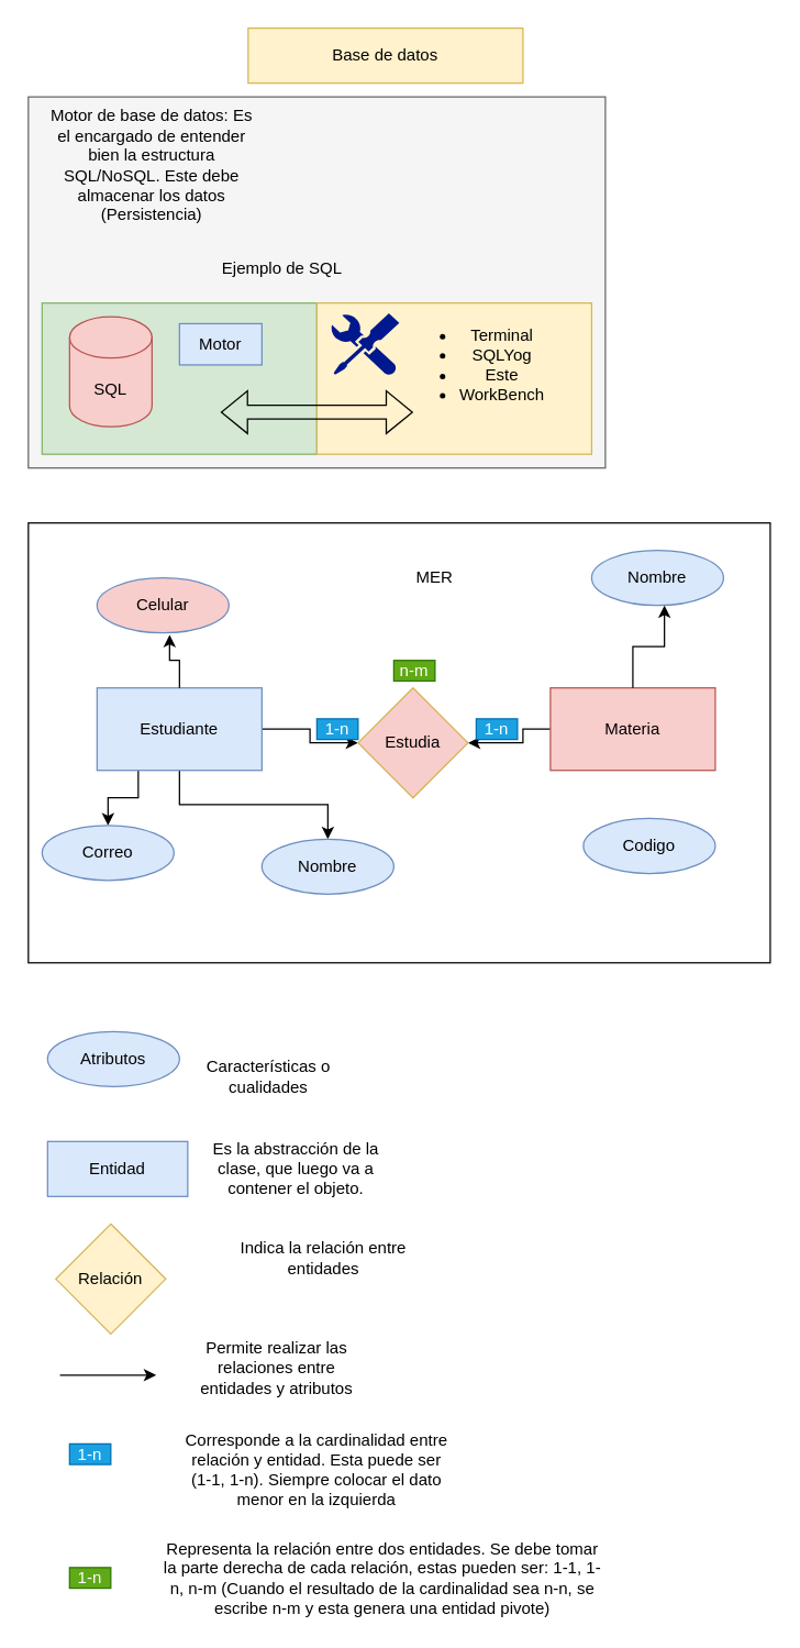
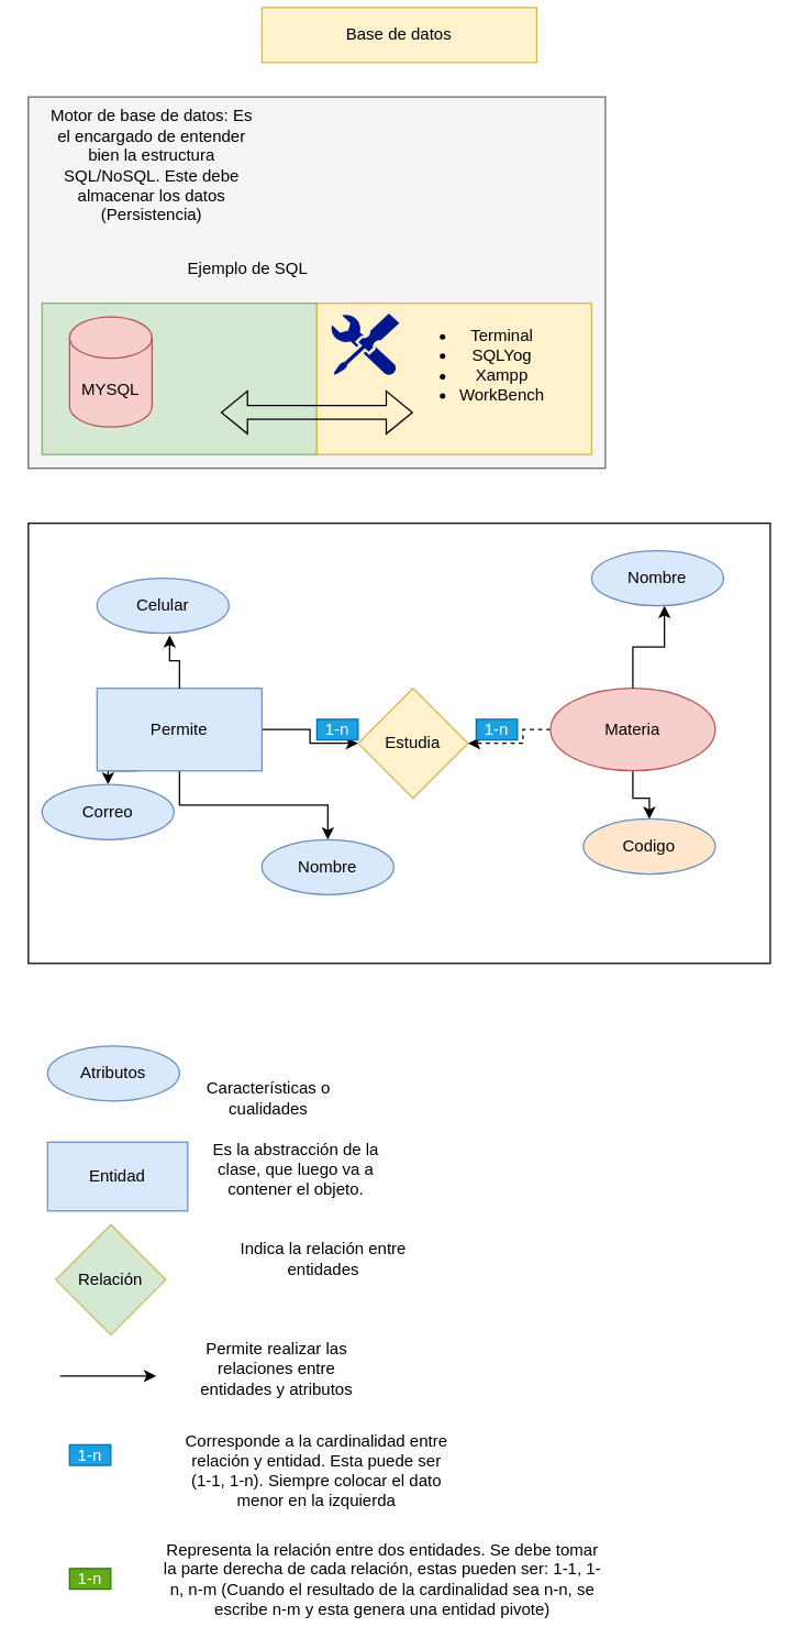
  <mxCell id="0" />
  <mxCell id="1" parent="0" />
  <mxCell id="2" value="" style="rounded=0;whiteSpace=wrap;html=1;align=left;" vertex="1" parent="1"><mxGeometry x="20" y="380" width="540" height="320" as="geometry" /></mxCell>
  <mxCell id="3" value="" style="rounded=0;whiteSpace=wrap;html=1;fillColor=#f5f5f5;fontColor=#333333;strokeColor=#666666;" parent="1" vertex="1"><mxGeometry x="20" y="70" width="420" height="270" as="geometry" /></mxCell>
  <mxCell id="4" value="" style="rounded=0;whiteSpace=wrap;html=1;fillColor=#d5e8d4;strokeColor=#82b366;" parent="1" vertex="1"><mxGeometry x="30" y="220" width="200" height="110" as="geometry" /></mxCell>
- <mxCell id="5" value="Base de datos" style="text;html=1;align=center;verticalAlign=middle;whiteSpace=wrap;rounded=0;fillColor=#fff2cc;strokeColor=#d6b656;" parent="1" vertex="1"><mxGeometry x="180" y="20" width="200" height="40" as="geometry" /></mxCell>
- <mxCell id="6" value="SQL" style="shape=cylinder3;whiteSpace=wrap;html=1;boundedLbl=1;backgroundOutline=1;size=15;fillColor=#f8cecc;strokeColor=#b85450;" parent="1" vertex="1"><mxGeometry x="50" y="230" width="60" height="80" as="geometry" /></mxCell>
+ <mxCell id="5" value="Base de datos" style="text;html=1;align=center;verticalAlign=middle;whiteSpace=wrap;rounded=0;fillColor=#fff2cc;strokeColor=#d6b656;" parent="1" vertex="1"><mxGeometry x="190" y="5" width="200" height="40" as="geometry" /></mxCell>
+ <mxCell id="6" value="MYSQL" style="shape=cylinder3;whiteSpace=wrap;html=1;boundedLbl=1;backgroundOutline=1;size=15;fillColor=#f8cecc;strokeColor=#b85450;" parent="1" vertex="1"><mxGeometry x="50" y="230" width="60" height="80" as="geometry" /></mxCell>
  <mxCell id="7" value="Motor de base de datos: Es el encargado de entender bien la estructura SQL/NoSQL. Este debe almacenar los datos (Persistencia)" style="text;html=1;align=center;verticalAlign=middle;whiteSpace=wrap;rounded=0;" parent="1" vertex="1"><mxGeometry x="30" y="90" width="160" height="60" as="geometry" /></mxCell>
- <mxCell id="8" value="Motor" style="text;html=1;align=center;verticalAlign=middle;whiteSpace=wrap;rounded=0;fillColor=#dae8fc;strokeColor=#6c8ebf;" parent="1" vertex="1"><mxGeometry x="130" y="235" width="60" height="30" as="geometry" /></mxCell>
- <mxCell id="9" value="Ejemplo de SQL" style="text;html=1;align=center;verticalAlign=middle;whiteSpace=wrap;rounded=0;" parent="1" vertex="1"><mxGeometry x="160" y="180" width="90" height="30" as="geometry" /></mxCell>
+ <mxCell id="9" value="Ejemplo de SQL" style="text;html=1;align=center;verticalAlign=middle;whiteSpace=wrap;rounded=0;" parent="1" vertex="1"><mxGeometry x="135" y="180" width="90" height="30" as="geometry" /></mxCell>
  <mxCell id="10" value="" style="rounded=0;whiteSpace=wrap;html=1;fillColor=#fff2cc;strokeColor=#d6b656;" parent="1" vertex="1"><mxGeometry x="230" y="220" width="200" height="110" as="geometry" /></mxCell>
  <mxCell id="11" value="" style="sketch=0;aspect=fixed;pointerEvents=1;shadow=0;dashed=0;html=1;strokeColor=none;labelPosition=center;verticalLabelPosition=bottom;verticalAlign=top;align=center;fillColor=#00188D;shape=mxgraph.mscae.enterprise.tool;" parent="1" vertex="1"><mxGeometry x="240" y="227.5" width="50" height="45" as="geometry" /></mxCell>
- <mxCell id="12" value="&lt;ul&gt;&lt;li&gt;Terminal&lt;/li&gt;&lt;li&gt;SQLYog&lt;/li&gt;&lt;li&gt;Este&lt;/li&gt;&lt;li&gt;WorkBench&lt;/li&gt;&lt;/ul&gt;" style="text;html=1;align=center;verticalAlign=middle;whiteSpace=wrap;rounded=0;" parent="1" vertex="1"><mxGeometry x="290" y="230" width="110" height="70" as="geometry" /></mxCell>
+ <mxCell id="12" value="&lt;ul&gt;&lt;li&gt;Terminal&lt;/li&gt;&lt;li&gt;SQLYog&lt;/li&gt;&lt;li&gt;Xampp&lt;/li&gt;&lt;li&gt;WorkBench&lt;/li&gt;&lt;/ul&gt;" style="text;html=1;align=center;verticalAlign=middle;whiteSpace=wrap;rounded=0;" parent="1" vertex="1"><mxGeometry x="290" y="230" width="110" height="70" as="geometry" /></mxCell>
  <mxCell id="13" value="" style="shape=flexArrow;endArrow=classic;startArrow=classic;html=1;rounded=0;" parent="1" edge="1"><mxGeometry width="100" height="100" relative="1" as="geometry"><mxPoint x="160" y="299.43" as="sourcePoint" /><mxPoint x="300" y="299.43" as="targetPoint" /></mxGeometry></mxCell>
  <mxCell id="14" value="" style="edgeStyle=orthogonalEdgeStyle;rounded=0;orthogonalLoop=1;jettySize=auto;html=1;" parent="1" source="17" target="21" edge="1"><mxGeometry relative="1" as="geometry" /></mxCell>
  <mxCell id="15" style="edgeStyle=orthogonalEdgeStyle;rounded=0;orthogonalLoop=1;jettySize=auto;html=1;exitX=0.25;exitY=1;exitDx=0;exitDy=0;entryX=0.5;entryY=0;entryDx=0;entryDy=0;" parent="1" source="17" target="22" edge="1"><mxGeometry relative="1" as="geometry" /></mxCell>
  <mxCell id="16" style="edgeStyle=orthogonalEdgeStyle;rounded=0;orthogonalLoop=1;jettySize=auto;html=1;exitX=1;exitY=0.5;exitDx=0;exitDy=0;entryX=0;entryY=0.5;entryDx=0;entryDy=0;flowAnimation=0;" parent="1" source="17" target="27" edge="1"><mxGeometry relative="1" as="geometry" /></mxCell>
- <mxCell id="17" value="Estudiante" style="rounded=0;whiteSpace=wrap;html=1;fillColor=#dae8fc;strokeColor=#6c8ebf;" parent="1" vertex="1"><mxGeometry x="70" y="500" width="120" height="60" as="geometry" /></mxCell>
- <mxCell id="18" style="edgeStyle=orthogonalEdgeStyle;rounded=0;orthogonalLoop=1;jettySize=auto;html=1;entryX=1;entryY=0.5;entryDx=0;entryDy=0;flowAnimation=0;" parent="1" source="20" target="27" edge="1"><mxGeometry relative="1" as="geometry"><Array as="points"><mxPoint x="380" y="530" /><mxPoint x="380" y="540" /></Array></mxGeometry></mxCell>
- <mxCell id="20" value="Materia" style="rounded=0;whiteSpace=wrap;html=1;fillColor=#f8cecc;strokeColor=#b85450;" parent="1" vertex="1"><mxGeometry x="400" y="500" width="120" height="60" as="geometry" /></mxCell>
+ <mxCell id="17" value="Permite" style="rounded=0;whiteSpace=wrap;html=1;fillColor=#dae8fc;strokeColor=#6c8ebf;" parent="1" vertex="1"><mxGeometry x="70" y="500" width="120" height="60" as="geometry" /></mxCell>
+ <mxCell id="18" style="edgeStyle=orthogonalEdgeStyle;rounded=0;orthogonalLoop=1;jettySize=auto;html=1;entryX=1;entryY=0.5;entryDx=0;entryDy=0;flowAnimation=0;dashed=1;" parent="1" source="20" target="27" edge="1"><mxGeometry relative="1" as="geometry"><Array as="points"><mxPoint x="380" y="530" /><mxPoint x="380" y="540" /></Array></mxGeometry></mxCell>
+ <mxCell id="19" style="edgeStyle=orthogonalEdgeStyle;rounded=0;orthogonalLoop=1;jettySize=auto;html=1;" edge="1" parent="1" source="20" target="44"><mxGeometry relative="1" as="geometry" /></mxCell>
+ <mxCell id="20" value="Materia" style="ellipse;whiteSpace=wrap;html=1;fillColor=#f8cecc;strokeColor=#b85450;" parent="1" vertex="1"><mxGeometry x="400" y="500" width="120" height="60" as="geometry" /></mxCell>
  <mxCell id="21" value="Nombre" style="ellipse;whiteSpace=wrap;html=1;fillColor=#dae8fc;strokeColor=#6c8ebf;rounded=0;" parent="1" vertex="1"><mxGeometry x="190" y="610" width="96" height="40" as="geometry" /></mxCell>
- <mxCell id="22" value="Correo" style="ellipse;whiteSpace=wrap;html=1;fillColor=#dae8fc;strokeColor=#6c8ebf;rounded=0;" parent="1" vertex="1"><mxGeometry x="30" y="600" width="96" height="40" as="geometry" /></mxCell>
- <mxCell id="23" value="Celular" style="ellipse;whiteSpace=wrap;html=1;fillColor=#f8cecc;strokeColor=#6c8ebf;rounded=0;" parent="1" vertex="1"><mxGeometry x="70" y="420" width="96" height="40" as="geometry" /></mxCell>
+ <mxCell id="22" value="Correo" style="ellipse;whiteSpace=wrap;html=1;fillColor=#dae8fc;strokeColor=#6c8ebf;rounded=0;" parent="1" vertex="1"><mxGeometry x="30" y="570" width="96" height="40" as="geometry" /></mxCell>
+ <mxCell id="23" value="Celular" style="ellipse;whiteSpace=wrap;html=1;fillColor=#dae8fc;strokeColor=#6c8ebf;rounded=0;" parent="1" vertex="1"><mxGeometry x="70" y="420" width="96" height="40" as="geometry" /></mxCell>
  <mxCell id="24" style="edgeStyle=orthogonalEdgeStyle;rounded=0;orthogonalLoop=1;jettySize=auto;html=1;entryX=0.55;entryY=1.034;entryDx=0;entryDy=0;entryPerimeter=0;" parent="1" source="17" target="23" edge="1"><mxGeometry relative="1" as="geometry" /></mxCell>
  <mxCell id="25" value="Nombre" style="ellipse;whiteSpace=wrap;html=1;fillColor=#dae8fc;strokeColor=#6c8ebf;rounded=0;" parent="1" vertex="1"><mxGeometry x="430" y="400" width="96" height="40" as="geometry" /></mxCell>
  <mxCell id="26" style="edgeStyle=orthogonalEdgeStyle;rounded=0;orthogonalLoop=1;jettySize=auto;html=1;entryX=0.552;entryY=1;entryDx=0;entryDy=0;entryPerimeter=0;" parent="1" source="20" target="25" edge="1"><mxGeometry relative="1" as="geometry" /></mxCell>
- <mxCell id="27" value="Estudia" style="rhombus;whiteSpace=wrap;html=1;fillColor=#f8cecc;strokeColor=#d6b656;" parent="1" vertex="1"><mxGeometry x="260" y="500" width="80" height="80" as="geometry" /></mxCell>
- <mxCell id="28" value="MER" style="text;html=1;align=center;verticalAlign=middle;whiteSpace=wrap;rounded=0;" vertex="1" parent="1"><mxGeometry x="286" y="405" width="60" height="30" as="geometry" /></mxCell>
- <mxCell id="29" value="Atributos" style="ellipse;whiteSpace=wrap;html=1;fillColor=#dae8fc;strokeColor=#6c8ebf;rounded=0;" vertex="1" parent="1"><mxGeometry x="34" y="750" width="96" height="40" as="geometry" /></mxCell>
- <mxCell id="30" value="Características o cualidades" style="text;html=1;align=center;verticalAlign=middle;whiteSpace=wrap;rounded=0;" vertex="1" parent="1"><mxGeometry x="140" y="765" width="110" height="35" as="geometry" /></mxCell>
- <mxCell id="31" value="Entidad" style="rounded=0;whiteSpace=wrap;html=1;fillColor=#dae8fc;strokeColor=#6c8ebf;" vertex="1" parent="1"><mxGeometry x="34" y="830" width="102" height="40" as="geometry" /></mxCell>
+ <mxCell id="27" value="Estudia" style="rhombus;whiteSpace=wrap;html=1;fillColor=#fff2cc;strokeColor=#d6b656;" parent="1" vertex="1"><mxGeometry x="260" y="500" width="80" height="80" as="geometry" /></mxCell>
+ <mxCell id="29" value="Atributos" style="ellipse;whiteSpace=wrap;html=1;fillColor=#dae8fc;strokeColor=#6c8ebf;rounded=0;" vertex="1" parent="1"><mxGeometry x="34" y="760" width="96" height="40" as="geometry" /></mxCell>
+ <mxCell id="30" value="Características o cualidades" style="text;html=1;align=center;verticalAlign=middle;whiteSpace=wrap;rounded=0;" vertex="1" parent="1"><mxGeometry x="140" y="780" width="110" height="35" as="geometry" /></mxCell>
+ <mxCell id="31" value="Entidad" style="rounded=0;whiteSpace=wrap;html=1;fillColor=#dae8fc;strokeColor=#6c8ebf;" vertex="1" parent="1"><mxGeometry x="34" y="830" width="102" height="50" as="geometry" /></mxCell>
  <mxCell id="32" value="Es la abstracción de la clase, que luego va a contener el objeto." style="text;html=1;align=center;verticalAlign=middle;whiteSpace=wrap;rounded=0;" vertex="1" parent="1"><mxGeometry x="150" y="835" width="130" height="30" as="geometry" /></mxCell>
- <mxCell id="33" value="Relación" style="rhombus;whiteSpace=wrap;html=1;fillColor=#fff2cc;strokeColor=#d6b656;" vertex="1" parent="1"><mxGeometry x="40" y="890" width="80" height="80" as="geometry" /></mxCell>
+ <mxCell id="33" value="Relación" style="rhombus;whiteSpace=wrap;html=1;fillColor=#d5e8d4;strokeColor=#d6b656;" vertex="1" parent="1"><mxGeometry x="40" y="890" width="80" height="80" as="geometry" /></mxCell>
  <mxCell id="34" value="Indica la relación entre entidades" style="text;html=1;align=center;verticalAlign=middle;whiteSpace=wrap;rounded=0;" vertex="1" parent="1"><mxGeometry x="170" y="900" width="130" height="30" as="geometry" /></mxCell>
  <mxCell id="35" value="1-n" style="text;html=1;align=center;verticalAlign=middle;whiteSpace=wrap;rounded=0;fillColor=#1ba1e2;fontColor=#ffffff;strokeColor=#006EAF;" vertex="1" parent="1"><mxGeometry x="230" y="522.5" width="30" height="15" as="geometry" /></mxCell>
  <mxCell id="36" value="1-n" style="text;html=1;align=center;verticalAlign=middle;whiteSpace=wrap;rounded=0;fillColor=#1ba1e2;fontColor=#ffffff;strokeColor=#006EAF;" vertex="1" parent="1"><mxGeometry x="346" y="522.5" width="30" height="15" as="geometry" /></mxCell>
- <mxCell id="37" value="n-m" style="text;html=1;align=center;verticalAlign=middle;whiteSpace=wrap;rounded=0;fillColor=#60a917;fontColor=#ffffff;strokeColor=#2D7600;" vertex="1" parent="1"><mxGeometry x="286" y="480" width="30" height="15" as="geometry" /></mxCell>
  <mxCell id="38" value="" style="endArrow=classic;html=1;rounded=0;edgeStyle=orthogonalEdgeStyle;" edge="1" parent="1"><mxGeometry width="50" height="50" relative="1" as="geometry"><mxPoint x="43" y="1000" as="sourcePoint" /><mxPoint x="113" y="1000" as="targetPoint" /></mxGeometry></mxCell>
  <mxCell id="39" value="Permite realizar las relaciones entre entidades y atributos" style="text;html=1;align=center;verticalAlign=middle;whiteSpace=wrap;rounded=0;" vertex="1" parent="1"><mxGeometry x="136" y="980" width="130" height="30" as="geometry" /></mxCell>
  <mxCell id="40" value="1-n" style="text;html=1;align=center;verticalAlign=middle;whiteSpace=wrap;rounded=0;fillColor=#1ba1e2;fontColor=#ffffff;strokeColor=#006EAF;" vertex="1" parent="1"><mxGeometry x="50" y="1050" width="30" height="15" as="geometry" /></mxCell>
  <mxCell id="41" value="Corresponde a la cardinalidad entre relación y entidad. Esta puede ser (1-1, 1-n). Siempre colocar el dato menor en la izquierda" style="text;html=1;align=center;verticalAlign=middle;whiteSpace=wrap;rounded=0;" vertex="1" parent="1"><mxGeometry x="130" y="1040" width="200" height="57.5" as="geometry" /></mxCell>
  <mxCell id="42" value="1-n" style="text;html=1;align=center;verticalAlign=middle;whiteSpace=wrap;rounded=0;fillColor=#60a917;fontColor=#ffffff;strokeColor=#2D7600;" vertex="1" parent="1"><mxGeometry x="50" y="1140" width="30" height="15" as="geometry" /></mxCell>
  <mxCell id="43" value="Representa la relación entre dos entidades. Se debe tomar la parte derecha de cada relación, estas pueden ser: 1-1, 1-n, n-m (Cuando el resultado de la cardinalidad sea n-n, se escribe n-m y esta genera una entidad pivote)" style="text;html=1;align=center;verticalAlign=middle;whiteSpace=wrap;rounded=0;" vertex="1" parent="1"><mxGeometry x="116" y="1118.75" width="324" height="57.5" as="geometry" /></mxCell>
- <mxCell id="44" value="Codigo" style="ellipse;whiteSpace=wrap;html=1;fillColor=#dae8fc;strokeColor=#6c8ebf;rounded=0;" vertex="1" parent="1"><mxGeometry x="424" y="595" width="96" height="40" as="geometry" /></mxCell>
+ <mxCell id="44" value="Codigo" style="ellipse;whiteSpace=wrap;html=1;fillColor=#ffe6cc;strokeColor=#6c8ebf;rounded=0;" vertex="1" parent="1"><mxGeometry x="424" y="595" width="96" height="40" as="geometry" /></mxCell>
